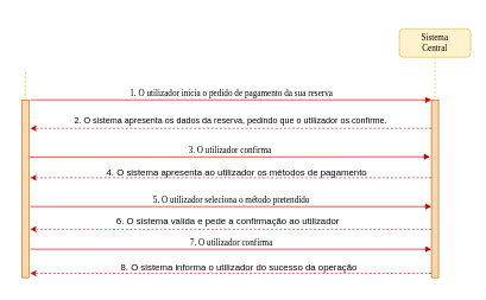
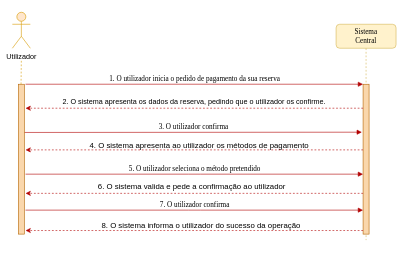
  <mxCell id="0" />
  <mxCell id="1" parent="0" />
  <mxCell id="2" value="Sistema&lt;br&gt;Central" style="shape=umlLifeline;perimeter=lifelinePerimeter;whiteSpace=wrap;html=1;container=1;collapsible=0;recursiveResize=0;outlineConnect=0;rounded=1;shadow=0;comic=0;labelBackgroundColor=none;strokeWidth=1;fontFamily=Verdana;fontSize=12;align=center;fillColor=#fff2cc;strokeColor=#d6b656;" parent="1" vertex="1"><mxGeometry x="560" y="40" width="100" height="360" as="geometry" /></mxCell>
  <mxCell id="3" value="" style="html=1;points=[];perimeter=orthogonalPerimeter;rounded=0;shadow=0;comic=0;labelBackgroundColor=none;strokeWidth=1;fontFamily=Verdana;fontSize=12;align=center;fillColor=#fad7ac;strokeColor=#b46504;" parent="2" vertex="1"><mxGeometry x="45" y="100" width="10" height="250" as="geometry" /></mxCell>
  <mxCell id="4" value="1. O utilizador inicia o pedido de pagamento da sua reserva" style="html=1;verticalAlign=bottom;endArrow=block;entryX=0;entryY=0;labelBackgroundColor=none;fontFamily=Verdana;fontSize=12;edgeStyle=elbowEdgeStyle;elbow=vertical;exitX=1;exitY=0;exitDx=0;exitDy=0;exitPerimeter=0;fillColor=#e51400;strokeColor=#B20000;" parent="1" target="3" edge="1"><mxGeometry relative="1" as="geometry"><mxPoint x="42" y="140" as="sourcePoint" /></mxGeometry></mxCell>
  <mxCell id="5" value="" style="endArrow=classic;html=1;dashed=1;entryX=1.6;entryY=0.227;entryDx=0;entryDy=0;entryPerimeter=0;fillColor=#e51400;strokeColor=#B20000;" parent="1" edge="1"><mxGeometry width="50" height="50" relative="1" as="geometry"><mxPoint x="605" y="180" as="sourcePoint" /><mxPoint x="42" y="180" as="targetPoint" /></mxGeometry></mxCell>
  <mxCell id="6" value="&lt;font style=&quot;font-size: 13px&quot;&gt;4. O sistema apresenta ao utilizador os métodos de pagamento&lt;/font&gt;" style="text;html=1;strokeColor=none;fillColor=none;align=center;verticalAlign=middle;whiteSpace=wrap;rounded=0;" parent="1" vertex="1"><mxGeometry x="87" y="232" width="490" height="20" as="geometry" /></mxCell>
  <mxCell id="7" value="" style="endArrow=classic;html=1;dashed=1;entryX=1.6;entryY=0.227;entryDx=0;entryDy=0;entryPerimeter=0;fillColor=#e51400;strokeColor=#B20000;" parent="1" edge="1"><mxGeometry width="50" height="50" relative="1" as="geometry"><mxPoint x="605" y="249.5" as="sourcePoint" /><mxPoint x="42" y="249.5" as="targetPoint" /></mxGeometry></mxCell>
  <mxCell id="8" value="3. O utilizador confirma" style="html=1;verticalAlign=bottom;endArrow=block;entryX=0;entryY=0;labelBackgroundColor=none;fontFamily=Verdana;fontSize=12;edgeStyle=elbowEdgeStyle;elbow=vertical;exitX=1;exitY=0;exitDx=0;exitDy=0;exitPerimeter=0;fillColor=#e51400;strokeColor=#B20000;" parent="1" edge="1"><mxGeometry relative="1" as="geometry"><mxPoint x="40" y="220.43" as="sourcePoint" /><mxPoint x="603" y="220.43" as="targetPoint" /></mxGeometry></mxCell>
  <mxCell id="9" value="2. O sistema apresenta os dados da reserva, pedindo que o utilizador os confirme." style="text;html=1;strokeColor=none;fillColor=none;align=center;verticalAlign=middle;whiteSpace=wrap;rounded=0;" parent="1" vertex="1"><mxGeometry x="70" y="160" width="507" height="20" as="geometry" /></mxCell>
  <mxCell id="10" value="5. O utilizador seleciona o método pretendido" style="html=1;verticalAlign=bottom;endArrow=block;entryX=0;entryY=0;labelBackgroundColor=none;fontFamily=Verdana;fontSize=12;edgeStyle=elbowEdgeStyle;elbow=vertical;exitX=1;exitY=0;exitDx=0;exitDy=0;exitPerimeter=0;fillColor=#e51400;strokeColor=#B20000;" edge="1" parent="1"><mxGeometry relative="1" as="geometry"><mxPoint x="42" y="290" as="sourcePoint" /><mxPoint x="605" y="290" as="targetPoint" /></mxGeometry></mxCell>
  <mxCell id="11" value="" style="endArrow=classic;html=1;dashed=1;entryX=1.6;entryY=0.227;entryDx=0;entryDy=0;entryPerimeter=0;fillColor=#e51400;strokeColor=#B20000;" edge="1" parent="1"><mxGeometry width="50" height="50" relative="1" as="geometry"><mxPoint x="605" y="322" as="sourcePoint" /><mxPoint x="42" y="322" as="targetPoint" /></mxGeometry></mxCell>
  <mxCell id="12" value="&lt;font style=&quot;font-size: 12px&quot;&gt;7. O utilizador confirma&lt;/font&gt;" style="html=1;verticalAlign=bottom;endArrow=block;entryX=0;entryY=0;labelBackgroundColor=none;fontFamily=Verdana;fontSize=12;edgeStyle=elbowEdgeStyle;elbow=vertical;exitX=1;exitY=0;exitDx=0;exitDy=0;exitPerimeter=0;fillColor=#e51400;strokeColor=#B20000;" edge="1" parent="1"><mxGeometry relative="1" as="geometry"><mxPoint x="42" y="350" as="sourcePoint" /><mxPoint x="605" y="350" as="targetPoint" /></mxGeometry></mxCell>
  <mxCell id="13" value="&lt;font style=&quot;font-size: 13px&quot;&gt;6. O sistema valida e pede a confirmação ao utilizador&lt;/font&gt;" style="text;html=1;strokeColor=none;fillColor=none;align=center;verticalAlign=middle;whiteSpace=wrap;rounded=0;" vertex="1" parent="1"><mxGeometry x="56" y="300" width="527" height="20" as="geometry" /></mxCell>
  <mxCell id="14" value="&lt;font style=&quot;font-size: 13px&quot;&gt;8. O sistema informa o utilizador do sucesso da operação&lt;/font&gt;" style="text;html=1;strokeColor=none;fillColor=none;align=center;verticalAlign=middle;whiteSpace=wrap;rounded=0;" vertex="1" parent="1"><mxGeometry x="90" y="365" width="490" height="20" as="geometry" /></mxCell>
  <mxCell id="15" value="" style="endArrow=classic;html=1;dashed=1;entryX=1.6;entryY=0.227;entryDx=0;entryDy=0;entryPerimeter=0;fillColor=#e51400;strokeColor=#B20000;" edge="1" parent="1"><mxGeometry width="50" height="50" relative="1" as="geometry"><mxPoint x="605" y="384" as="sourcePoint" /><mxPoint x="42" y="384" as="targetPoint" /></mxGeometry></mxCell>
  <mxCell id="16" value="" style="html=1;points=[];perimeter=orthogonalPerimeter;rounded=0;shadow=0;comic=0;labelBackgroundColor=none;strokeWidth=1;fontFamily=Verdana;fontSize=12;align=center;fillColor=#fad7ac;strokeColor=#b46504;" vertex="1" parent="1"><mxGeometry x="30" y="140" width="10" height="250" as="geometry" /></mxCell>
+ <mxCell id="17" value="Utilizador" style="shape=umlActor;verticalLabelPosition=bottom;verticalAlign=top;html=1;outlineConnect=0;fillColor=#ffe6cc;strokeColor=#d79b00;" vertex="1" parent="1"><mxGeometry x="20" y="20" width="30" height="60" as="geometry" /></mxCell>
  <mxCell id="18" value="" style="endArrow=none;dashed=1;html=1;fillColor=#ffe6cc;strokeColor=#d79b00;" edge="1" parent="1"><mxGeometry width="50" height="50" relative="1" as="geometry"><mxPoint x="34.5" y="140" as="sourcePoint" /><mxPoint x="35" y="100" as="targetPoint" /></mxGeometry></mxCell>
